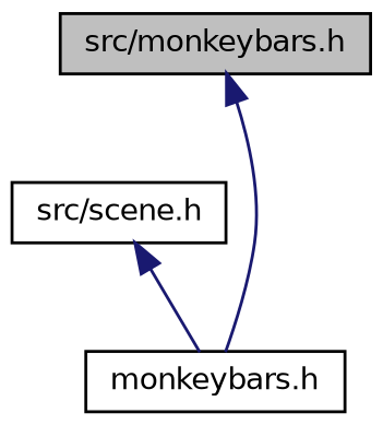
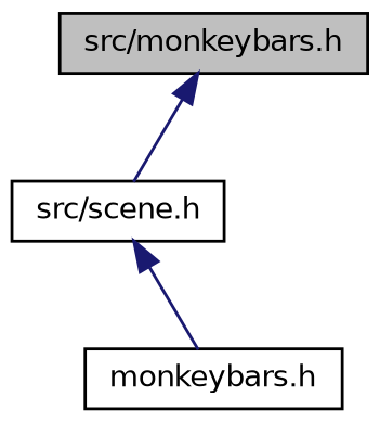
  digraph {
    node [color=black fillcolor=white fontname=Helvetica fontsize=10 shape=record style=filled]
    edge [color=midnightblue dir=back fontname=Helvetica fontsize=10 labelfontname=Helvetica labelfontsize=10 style=solid]
    n1 [fillcolor=grey75 fontcolor=black height=0.2 label="src/monkeybars.h" width=0.4]
    n2 [height=0.2 label="src/scene.h" width=0.4]
    n3 [height=0.2 label="monkeybars.h" width=0.4]
-   n1 -> n3
+   n1 -> n2
    n2 -> n3
  }
